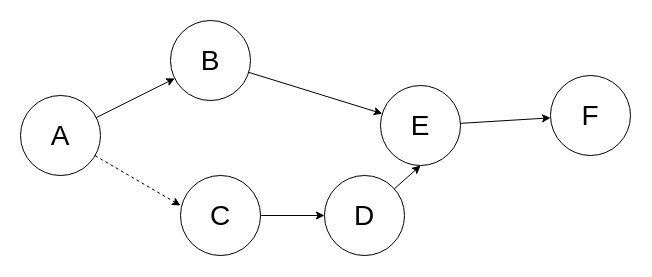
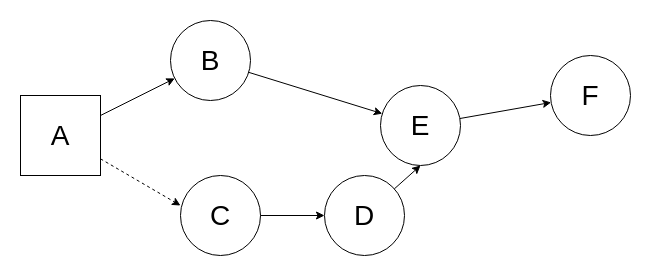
  <mxCell id="0" />
  <mxCell id="1" parent="0" />
- <mxCell id="2" value="A" style="ellipse;whiteSpace=wrap;html=1;aspect=fixed;fontSize=28;" vertex="1" parent="1"><mxGeometry x="20" y="95" width="80" height="80" as="geometry" /></mxCell>
+ <mxCell id="2" value="A" style="whiteSpace=wrap;html=1;aspect=fixed;fontSize=28;rounded=0;" vertex="1" parent="1"><mxGeometry x="20" y="95" width="80" height="80" as="geometry" /></mxCell>
  <mxCell id="3" style="edgeStyle=none;shape=connector;rounded=0;orthogonalLoop=1;jettySize=auto;html=1;labelBackgroundColor=default;strokeColor=default;align=center;verticalAlign=middle;fontFamily=Helvetica;fontSize=28;fontColor=default;endArrow=classic;" edge="1" parent="1" source="4" target="12"><mxGeometry relative="1" as="geometry" /></mxCell>
  <mxCell id="4" value="B" style="ellipse;whiteSpace=wrap;html=1;aspect=fixed;fontSize=28;" vertex="1" parent="1"><mxGeometry x="170" y="20" width="80" height="80" as="geometry" /></mxCell>
  <mxCell id="5" value="C" style="ellipse;whiteSpace=wrap;html=1;aspect=fixed;fontSize=28;" vertex="1" parent="1"><mxGeometry x="180" y="175" width="80" height="80" as="geometry" /></mxCell>
  <mxCell id="6" style="rounded=0;orthogonalLoop=1;jettySize=auto;html=1;entryX=0;entryY=0.375;entryDx=0;entryDy=0;entryPerimeter=0;dashed=1;" edge="1" parent="1" source="2" target="5"><mxGeometry relative="1" as="geometry" /></mxCell>
  <mxCell id="7" style="edgeStyle=none;shape=connector;rounded=0;orthogonalLoop=1;jettySize=auto;html=1;labelBackgroundColor=default;strokeColor=default;align=center;verticalAlign=middle;fontFamily=Helvetica;fontSize=28;fontColor=default;endArrow=classic;" edge="1" parent="1" source="2" target="4"><mxGeometry relative="1" as="geometry" /></mxCell>
  <mxCell id="8" style="edgeStyle=none;shape=connector;rounded=0;orthogonalLoop=1;jettySize=auto;html=1;entryX=0.5;entryY=1;entryDx=0;entryDy=0;labelBackgroundColor=default;strokeColor=default;align=center;verticalAlign=middle;fontFamily=Helvetica;fontSize=28;fontColor=default;endArrow=classic;" edge="1" parent="1" source="9" target="12"><mxGeometry relative="1" as="geometry" /></mxCell>
  <mxCell id="9" value="D" style="ellipse;whiteSpace=wrap;html=1;aspect=fixed;fontSize=28;strokeColor=default;align=center;verticalAlign=middle;fontFamily=Helvetica;fontColor=default;fillColor=default;" vertex="1" parent="1"><mxGeometry x="324" y="175" width="80" height="80" as="geometry" /></mxCell>
  <mxCell id="10" style="edgeStyle=none;shape=connector;rounded=0;orthogonalLoop=1;jettySize=auto;html=1;labelBackgroundColor=default;strokeColor=default;align=center;verticalAlign=middle;fontFamily=Helvetica;fontSize=28;fontColor=default;endArrow=classic;" edge="1" parent="1" source="5" target="9"><mxGeometry relative="1" as="geometry" /></mxCell>
  <mxCell id="11" style="edgeStyle=none;shape=connector;rounded=0;orthogonalLoop=1;jettySize=auto;html=1;labelBackgroundColor=default;strokeColor=default;align=center;verticalAlign=middle;fontFamily=Helvetica;fontSize=28;fontColor=default;endArrow=classic;" edge="1" parent="1" source="12" target="13"><mxGeometry relative="1" as="geometry" /></mxCell>
  <mxCell id="12" value="E" style="ellipse;whiteSpace=wrap;html=1;aspect=fixed;fontSize=28;strokeColor=default;align=center;verticalAlign=middle;fontFamily=Helvetica;fontColor=default;fillColor=default;" vertex="1" parent="1"><mxGeometry x="380" y="85" width="80" height="80" as="geometry" /></mxCell>
- <mxCell id="13" value="F" style="ellipse;whiteSpace=wrap;html=1;aspect=fixed;fontSize=28;strokeColor=default;align=center;verticalAlign=middle;fontFamily=Helvetica;fontColor=default;fillColor=default;" vertex="1" parent="1"><mxGeometry x="550" y="75" width="80" height="80" as="geometry" /></mxCell>
+ <mxCell id="13" value="F" style="ellipse;whiteSpace=wrap;html=1;aspect=fixed;fontSize=28;strokeColor=default;align=center;verticalAlign=middle;fontFamily=Helvetica;fontColor=default;fillColor=default;" vertex="1" parent="1"><mxGeometry x="550" y="55" width="80" height="80" as="geometry" /></mxCell>
